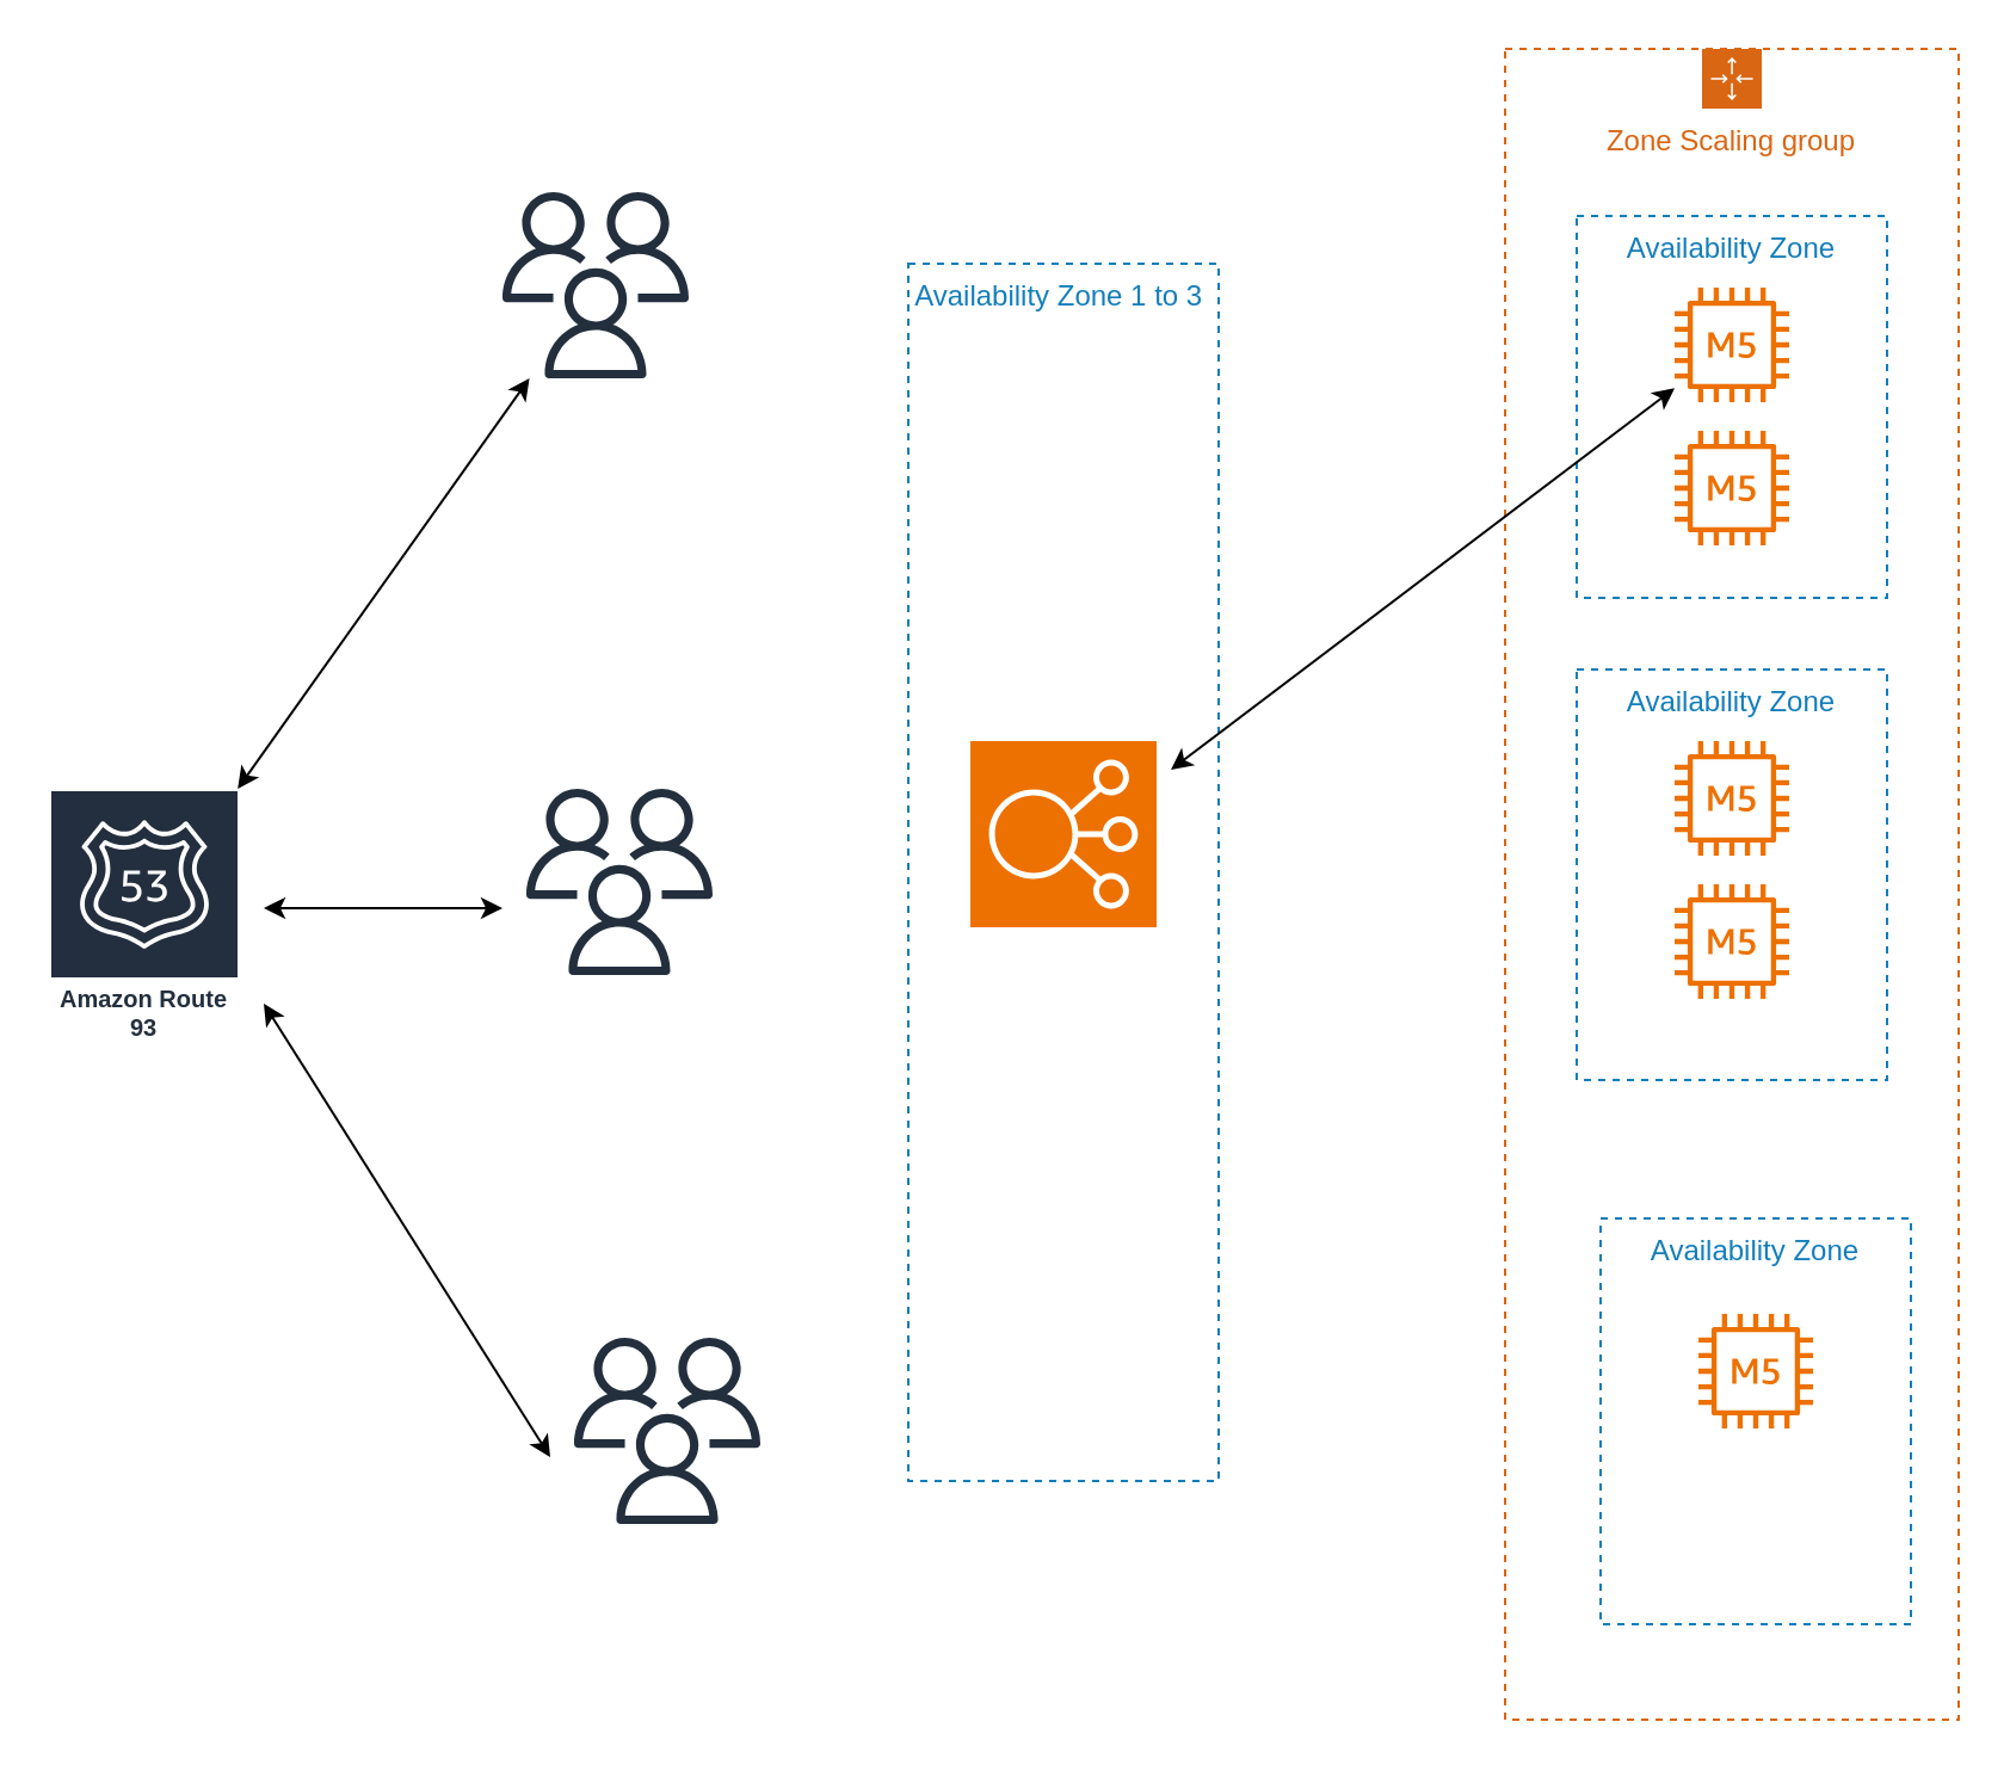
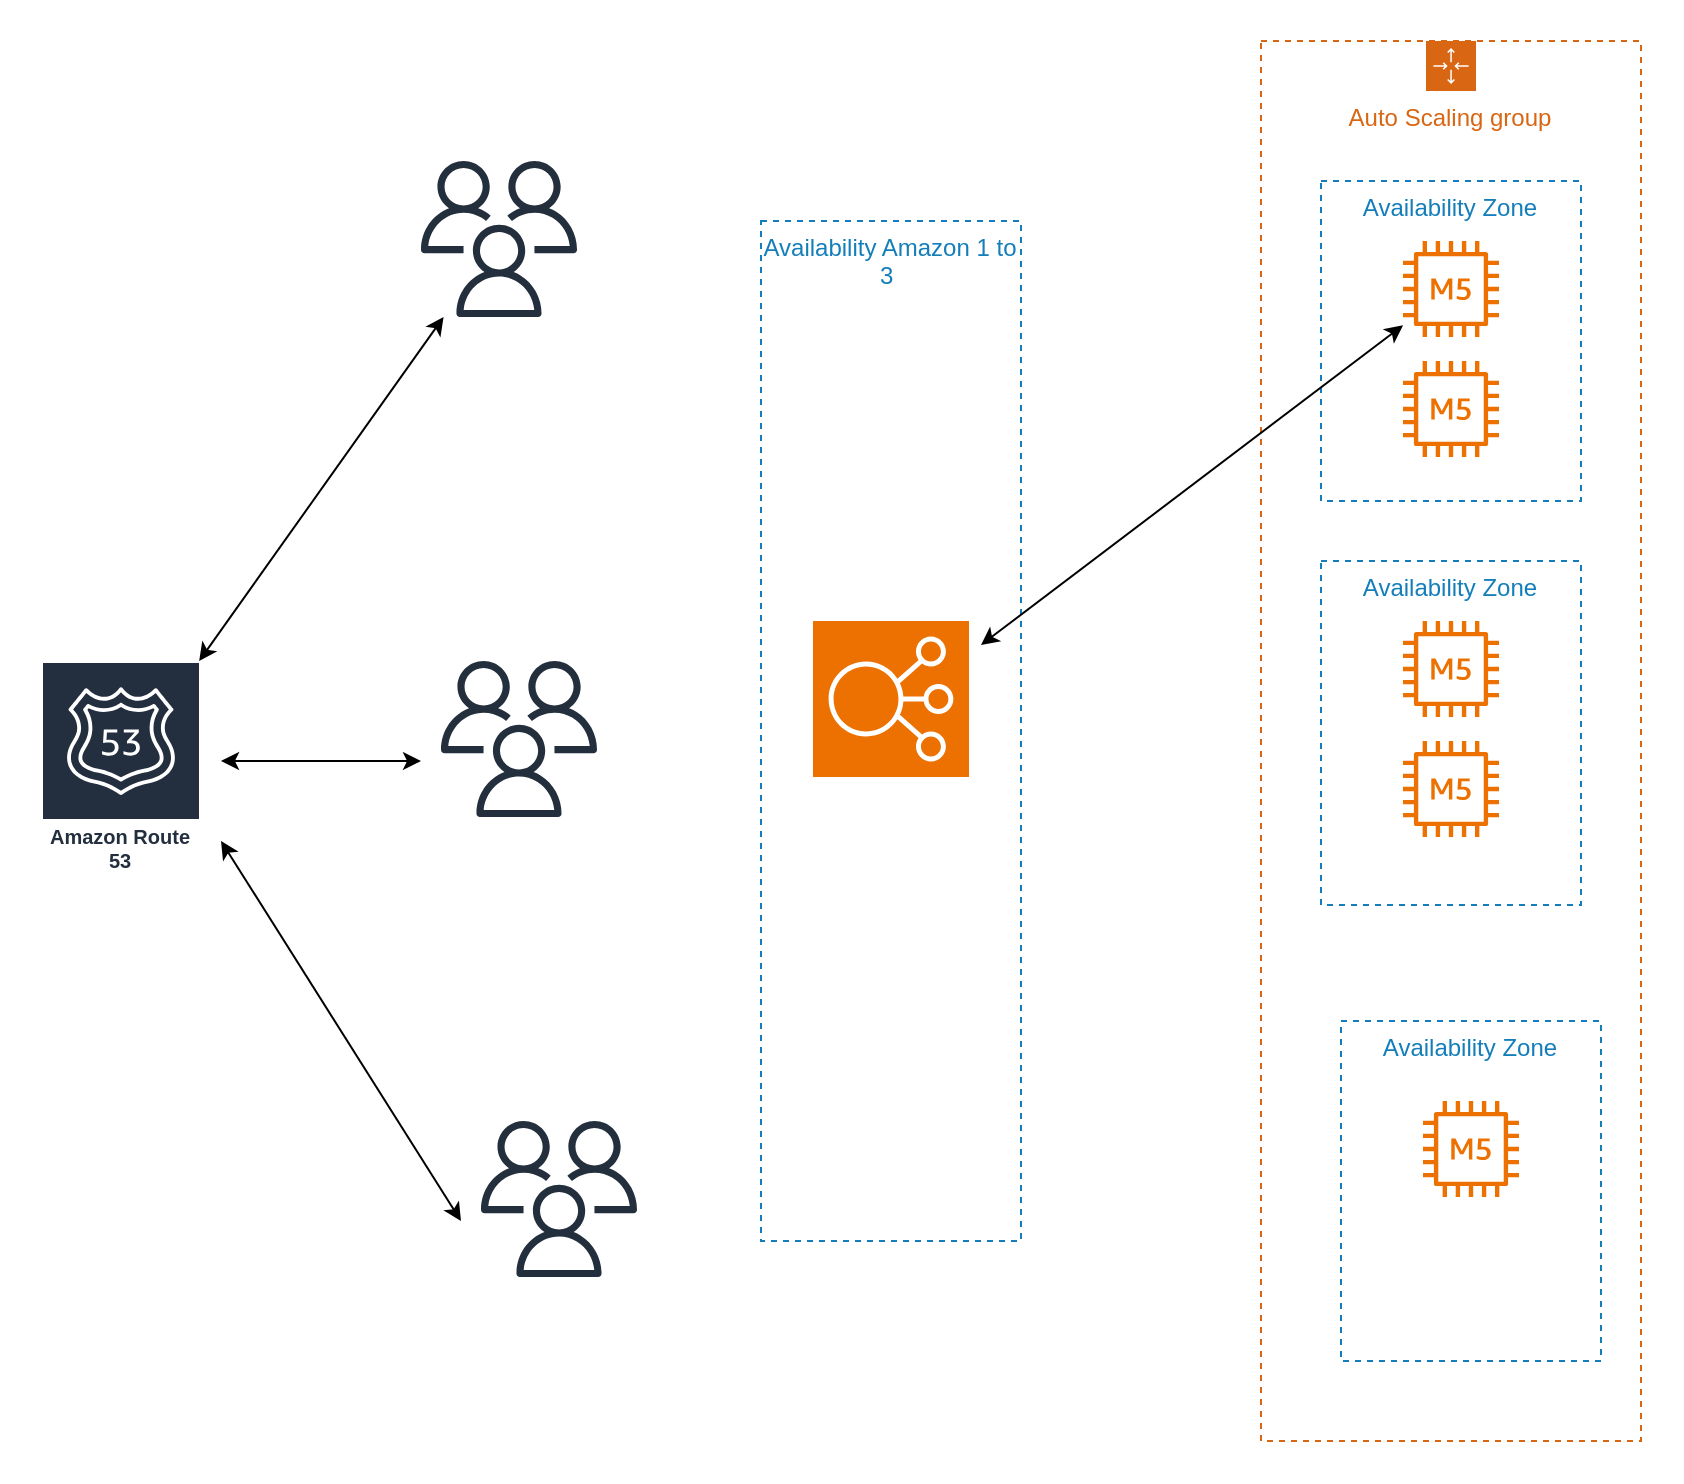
  <mxCell id="0" />
  <mxCell id="1" parent="0" />
- <mxCell id="2" value="Amazon Route 93" style="sketch=0;outlineConnect=0;fontColor=#232F3E;gradientColor=none;strokeColor=#ffffff;fillColor=#232F3E;dashed=0;verticalLabelPosition=middle;verticalAlign=bottom;align=center;html=1;whiteSpace=wrap;fontSize=10;fontStyle=1;spacing=3;shape=mxgraph.aws4.productIcon;prIcon=mxgraph.aws4.route_53;" vertex="1" parent="1"><mxGeometry x="20" y="330" width="80" height="110" as="geometry" /></mxCell>
+ <mxCell id="2" value="Amazon Route 53" style="sketch=0;outlineConnect=0;fontColor=#232F3E;gradientColor=none;strokeColor=#ffffff;fillColor=#232F3E;dashed=0;verticalLabelPosition=middle;verticalAlign=bottom;align=center;html=1;whiteSpace=wrap;fontSize=10;fontStyle=1;spacing=3;shape=mxgraph.aws4.productIcon;prIcon=mxgraph.aws4.route_53;" vertex="1" parent="1"><mxGeometry x="20" y="330" width="80" height="110" as="geometry" /></mxCell>
  <mxCell id="3" value="" style="sketch=0;outlineConnect=0;fontColor=#232F3E;gradientColor=none;fillColor=#232F3D;strokeColor=none;dashed=0;verticalLabelPosition=bottom;verticalAlign=top;align=center;html=1;fontSize=12;fontStyle=0;aspect=fixed;pointerEvents=1;shape=mxgraph.aws4.users;" vertex="1" parent="1"><mxGeometry x="210" y="80" width="78" height="78" as="geometry" /></mxCell>
  <mxCell id="4" value="" style="sketch=0;outlineConnect=0;fontColor=#232F3E;gradientColor=none;fillColor=#232F3D;strokeColor=none;dashed=0;verticalLabelPosition=bottom;verticalAlign=top;align=center;html=1;fontSize=12;fontStyle=0;aspect=fixed;pointerEvents=1;shape=mxgraph.aws4.users;" vertex="1" parent="1"><mxGeometry x="220" y="330" width="78" height="78" as="geometry" /></mxCell>
  <mxCell id="5" value="" style="sketch=0;outlineConnect=0;fontColor=#232F3E;gradientColor=none;fillColor=#232F3D;strokeColor=none;dashed=0;verticalLabelPosition=bottom;verticalAlign=top;align=center;html=1;fontSize=12;fontStyle=0;aspect=fixed;pointerEvents=1;shape=mxgraph.aws4.users;" vertex="1" parent="1"><mxGeometry x="240" y="560" width="78" height="78" as="geometry" /></mxCell>
  <mxCell id="6" value="" style="endArrow=classic;startArrow=classic;html=1;rounded=0;" edge="1" parent="1"><mxGeometry width="50" height="50" relative="1" as="geometry"><mxPoint x="110" y="380" as="sourcePoint" /><mxPoint x="210" y="380" as="targetPoint" /></mxGeometry></mxCell>
  <mxCell id="7" value="" style="endArrow=classic;startArrow=classic;html=1;rounded=0;" edge="1" parent="1" source="2" target="3"><mxGeometry width="50" height="50" relative="1" as="geometry"><mxPoint x="120" y="300" as="sourcePoint" /><mxPoint x="220" y="300" as="targetPoint" /></mxGeometry></mxCell>
  <mxCell id="8" value="" style="endArrow=classic;startArrow=classic;html=1;rounded=0;" edge="1" parent="1"><mxGeometry width="50" height="50" relative="1" as="geometry"><mxPoint x="110" y="420" as="sourcePoint" /><mxPoint x="230" y="610" as="targetPoint" /></mxGeometry></mxCell>
- <mxCell id="9" value="Availability Zone 1 to 3&amp;nbsp;" style="fillColor=none;strokeColor=#147EBA;dashed=1;verticalAlign=top;fontStyle=0;fontColor=#147EBA;whiteSpace=wrap;html=1;" vertex="1" parent="1"><mxGeometry x="380" y="110" width="130" height="510" as="geometry" /></mxCell>
+ <mxCell id="9" value="Availability Amazon 1 to 3&amp;nbsp;" style="fillColor=none;strokeColor=#147EBA;dashed=1;verticalAlign=top;fontStyle=0;fontColor=#147EBA;whiteSpace=wrap;html=1;" vertex="1" parent="1"><mxGeometry x="380" y="110" width="130" height="510" as="geometry" /></mxCell>
  <mxCell id="10" value="" style="sketch=0;points=[[0,0,0],[0.25,0,0],[0.5,0,0],[0.75,0,0],[1,0,0],[0,1,0],[0.25,1,0],[0.5,1,0],[0.75,1,0],[1,1,0],[0,0.25,0],[0,0.5,0],[0,0.75,0],[1,0.25,0],[1,0.5,0],[1,0.75,0]];outlineConnect=0;fontColor=#232F3E;fillColor=#ED7100;strokeColor=#ffffff;dashed=0;verticalLabelPosition=bottom;verticalAlign=top;align=center;html=1;fontSize=12;fontStyle=0;aspect=fixed;shape=mxgraph.aws4.resourceIcon;resIcon=mxgraph.aws4.elastic_load_balancing;" vertex="1" parent="1"><mxGeometry x="406" y="310" width="78" height="78" as="geometry" /></mxCell>
- <mxCell id="11" value="Zone Scaling group" style="points=[[0,0],[0.25,0],[0.5,0],[0.75,0],[1,0],[1,0.25],[1,0.5],[1,0.75],[1,1],[0.75,1],[0.5,1],[0.25,1],[0,1],[0,0.75],[0,0.5],[0,0.25]];outlineConnect=0;gradientColor=none;html=1;whiteSpace=wrap;fontSize=12;fontStyle=0;container=1;pointerEvents=0;collapsible=0;recursiveResize=0;shape=mxgraph.aws4.groupCenter;grIcon=mxgraph.aws4.group_auto_scaling_group;grStroke=1;strokeColor=#D86613;fillColor=none;verticalAlign=top;align=center;fontColor=#D86613;dashed=1;spacingTop=25;" vertex="1" parent="1"><mxGeometry x="630" y="20" width="190" height="700" as="geometry" /></mxCell>
+ <mxCell id="11" value="Auto Scaling group" style="points=[[0,0],[0.25,0],[0.5,0],[0.75,0],[1,0],[1,0.25],[1,0.5],[1,0.75],[1,1],[0.75,1],[0.5,1],[0.25,1],[0,1],[0,0.75],[0,0.5],[0,0.25]];outlineConnect=0;gradientColor=none;html=1;whiteSpace=wrap;fontSize=12;fontStyle=0;container=1;pointerEvents=0;collapsible=0;recursiveResize=0;shape=mxgraph.aws4.groupCenter;grIcon=mxgraph.aws4.group_auto_scaling_group;grStroke=1;strokeColor=#D86613;fillColor=none;verticalAlign=top;align=center;fontColor=#D86613;dashed=1;spacingTop=25;" vertex="1" parent="1"><mxGeometry x="630" y="20" width="190" height="700" as="geometry" /></mxCell>
  <mxCell id="12" value="Availability Zone" style="fillColor=none;strokeColor=#147EBA;dashed=1;verticalAlign=top;fontStyle=0;fontColor=#147EBA;whiteSpace=wrap;html=1;" vertex="1" parent="11"><mxGeometry x="30" y="70" width="130" height="160" as="geometry" /></mxCell>
  <mxCell id="13" value="Availability Zone" style="fillColor=none;strokeColor=#147EBA;dashed=1;verticalAlign=top;fontStyle=0;fontColor=#147EBA;whiteSpace=wrap;html=1;" vertex="1" parent="11"><mxGeometry x="30" y="260" width="130" height="172" as="geometry" /></mxCell>
  <mxCell id="14" value="Availability Zone" style="fillColor=none;strokeColor=#147EBA;dashed=1;verticalAlign=top;fontStyle=0;fontColor=#147EBA;whiteSpace=wrap;html=1;" vertex="1" parent="11"><mxGeometry x="40" y="490" width="130" height="170" as="geometry" /></mxCell>
  <mxCell id="15" value="" style="sketch=0;outlineConnect=0;fontColor=#232F3E;gradientColor=none;fillColor=#ED7100;strokeColor=none;dashed=0;verticalLabelPosition=bottom;verticalAlign=top;align=center;html=1;fontSize=12;fontStyle=0;aspect=fixed;pointerEvents=1;shape=mxgraph.aws4.m5_instance;" vertex="1" parent="11"><mxGeometry x="71" y="100" width="48" height="48" as="geometry" /></mxCell>
  <mxCell id="16" value="" style="sketch=0;outlineConnect=0;fontColor=#232F3E;gradientColor=none;fillColor=#ED7100;strokeColor=none;dashed=0;verticalLabelPosition=bottom;verticalAlign=top;align=center;html=1;fontSize=12;fontStyle=0;aspect=fixed;pointerEvents=1;shape=mxgraph.aws4.m5_instance;" vertex="1" parent="11"><mxGeometry x="71" y="160" width="48" height="48" as="geometry" /></mxCell>
  <mxCell id="17" value="" style="sketch=0;outlineConnect=0;fontColor=#232F3E;gradientColor=none;fillColor=#ED7100;strokeColor=none;dashed=0;verticalLabelPosition=bottom;verticalAlign=top;align=center;html=1;fontSize=12;fontStyle=0;aspect=fixed;pointerEvents=1;shape=mxgraph.aws4.m5_instance;" vertex="1" parent="11"><mxGeometry x="71" y="290" width="48" height="48" as="geometry" /></mxCell>
  <mxCell id="18" value="" style="sketch=0;outlineConnect=0;fontColor=#232F3E;gradientColor=none;fillColor=#ED7100;strokeColor=none;dashed=0;verticalLabelPosition=bottom;verticalAlign=top;align=center;html=1;fontSize=12;fontStyle=0;aspect=fixed;pointerEvents=1;shape=mxgraph.aws4.m5_instance;" vertex="1" parent="11"><mxGeometry x="71" y="350" width="48" height="48" as="geometry" /></mxCell>
  <mxCell id="19" value="" style="sketch=0;outlineConnect=0;fontColor=#232F3E;gradientColor=none;fillColor=#ED7100;strokeColor=none;dashed=0;verticalLabelPosition=bottom;verticalAlign=top;align=center;html=1;fontSize=12;fontStyle=0;aspect=fixed;pointerEvents=1;shape=mxgraph.aws4.m5_instance;" vertex="1" parent="11"><mxGeometry x="81" y="530" width="48" height="48" as="geometry" /></mxCell>
  <mxCell id="20" value="" style="endArrow=classic;startArrow=classic;html=1;rounded=0;" edge="1" parent="1" target="15"><mxGeometry width="50" height="50" relative="1" as="geometry"><mxPoint x="490" y="322" as="sourcePoint" /><mxPoint x="612" y="150" as="targetPoint" /></mxGeometry></mxCell>
